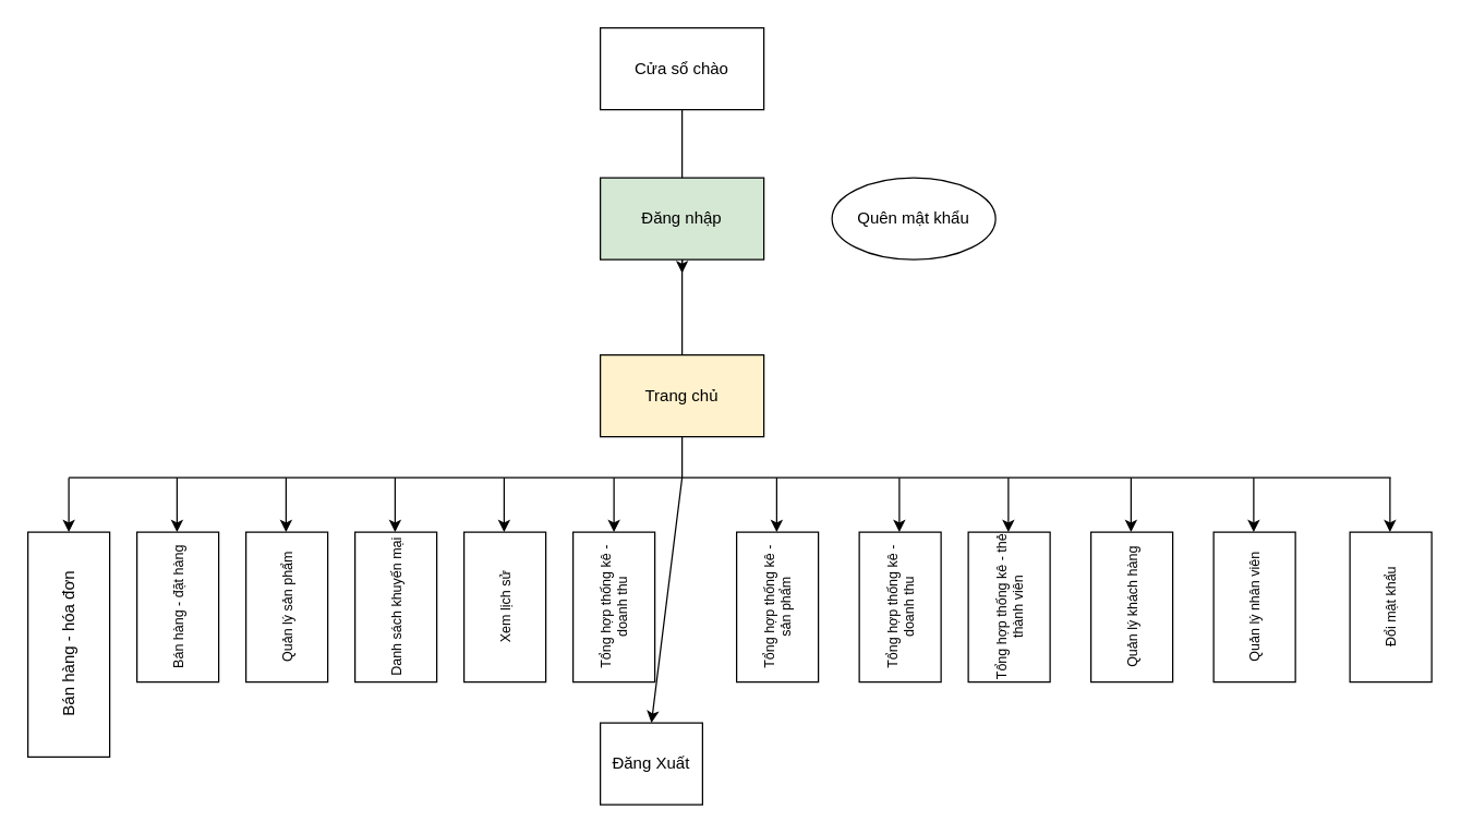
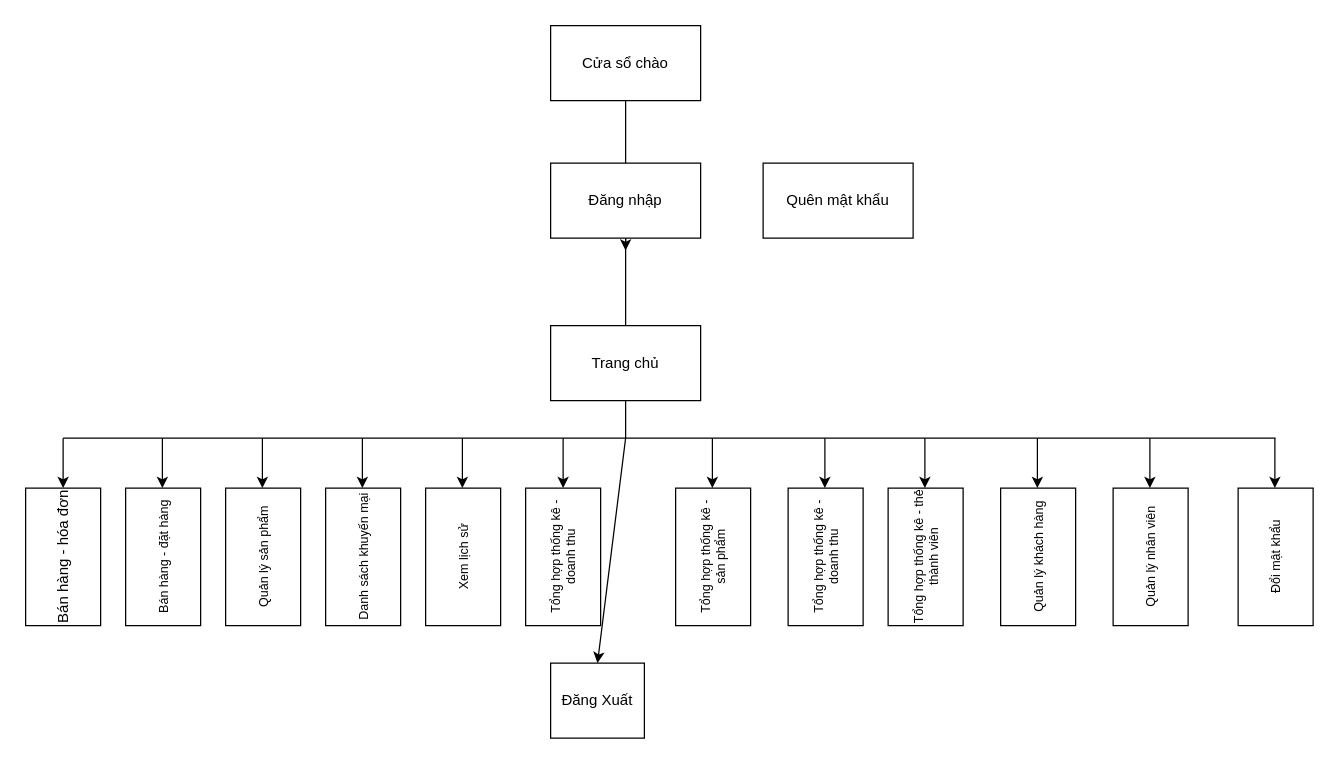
  <mxCell id="0" />
  <mxCell id="1" parent="0" />
  <mxCell id="2" value="Cửa sổ chào" style="rounded=0;whiteSpace=wrap;html=1;" vertex="1" parent="1"><mxGeometry x="440" y="20" width="120" height="60" as="geometry" /></mxCell>
  <mxCell id="3" value="" style="edgeStyle=orthogonalEdgeStyle;rounded=0;orthogonalLoop=1;jettySize=auto;html=1;fontSize=10;exitX=0.5;exitY=1;exitDx=0;exitDy=0;" edge="1" parent="1" source="17"><mxGeometry relative="1" as="geometry"><mxPoint x="500" y="300" as="targetPoint" /><mxPoint x="500" y="260" as="sourcePoint" /></mxGeometry></mxCell>
  <mxCell id="4" value="Quản lý sản phẩm" style="rounded=0;whiteSpace=wrap;html=1;shadow=0;glass=0;sketch=0;fontSize=10;fillColor=default;horizontal=0;" vertex="1" parent="1"><mxGeometry x="180" y="390" width="60" height="110" as="geometry" /></mxCell>
  <mxCell id="5" value="Bán hàng - đặt hàng&lt;br&gt;" style="rounded=0;whiteSpace=wrap;html=1;shadow=0;glass=0;sketch=0;fontSize=10;fillColor=default;horizontal=0;" vertex="1" parent="1"><mxGeometry x="100" y="390" width="60" height="110" as="geometry" /></mxCell>
- <mxCell id="6" value="&lt;span style=&quot;font-size: 12px;&quot;&gt;Bán hàng - hóa đơn&lt;/span&gt;" style="rounded=0;whiteSpace=wrap;html=1;shadow=0;glass=0;sketch=0;fontSize=10;fillColor=default;horizontal=0;" vertex="1" parent="1"><mxGeometry x="20" y="390" width="60" height="165" as="geometry" /></mxCell>
+ <mxCell id="6" value="&lt;span style=&quot;font-size: 12px;&quot;&gt;Bán hàng - hóa đơn&lt;/span&gt;" style="rounded=0;whiteSpace=wrap;html=1;shadow=0;glass=0;sketch=0;fontSize=10;fillColor=default;horizontal=0;" vertex="1" parent="1"><mxGeometry y="390" width="60" height="110" as="geometry" x="20" /></mxCell>
  <mxCell id="7" value="Danh sách khuyến mại" style="rounded=0;whiteSpace=wrap;html=1;shadow=0;glass=0;sketch=0;fontSize=10;fillColor=default;horizontal=0;" vertex="1" parent="1"><mxGeometry x="260" y="390" width="60" height="110" as="geometry" /></mxCell>
  <mxCell id="8" value="Xem lịch sử" style="rounded=0;whiteSpace=wrap;html=1;shadow=0;glass=0;sketch=0;fontSize=10;fillColor=default;horizontal=0;" vertex="1" parent="1"><mxGeometry x="340" y="390" width="60" height="110" as="geometry" /></mxCell>
  <mxCell id="9" value="Tổng hợp thống kê - doanh thu" style="rounded=0;whiteSpace=wrap;html=1;shadow=0;glass=0;sketch=0;fontSize=10;fillColor=default;horizontal=0;" vertex="1" parent="1"><mxGeometry x="420" y="390" width="60" height="110" as="geometry" /></mxCell>
  <mxCell id="10" value="Tổng hợp thống kê - sản phẩm" style="rounded=0;whiteSpace=wrap;html=1;shadow=0;glass=0;sketch=0;fontSize=10;fillColor=default;horizontal=0;" vertex="1" parent="1"><mxGeometry x="540" y="390" width="60" height="110" as="geometry" /></mxCell>
  <mxCell id="11" value="Tổng hợp thống kê - doanh thu" style="rounded=0;whiteSpace=wrap;html=1;shadow=0;glass=0;sketch=0;fontSize=10;fillColor=default;horizontal=0;" vertex="1" parent="1"><mxGeometry x="630" y="390" width="60" height="110" as="geometry" /></mxCell>
  <mxCell id="12" value="Tổng hợp thống kê - thẻ thành viên" style="rounded=0;whiteSpace=wrap;html=1;shadow=0;glass=0;sketch=0;fontSize=10;fillColor=default;horizontal=0;" vertex="1" parent="1"><mxGeometry x="710" y="390" width="60" height="110" as="geometry" /></mxCell>
  <mxCell id="13" value="Quản lý khách hàng" style="rounded=0;whiteSpace=wrap;html=1;shadow=0;glass=0;sketch=0;fontSize=10;fillColor=default;horizontal=0;" vertex="1" parent="1"><mxGeometry x="800" y="390" width="60" height="110" as="geometry" /></mxCell>
  <mxCell id="14" value="Quản lý nhân viên" style="rounded=0;whiteSpace=wrap;html=1;shadow=0;glass=0;sketch=0;fontSize=10;fillColor=default;horizontal=0;" vertex="1" parent="1"><mxGeometry x="890" y="390" width="60" height="110" as="geometry" /></mxCell>
  <mxCell id="15" value="Đăng Xuất" style="rounded=0;whiteSpace=wrap;html=1;" vertex="1" parent="1"><mxGeometry x="440" y="530" width="75" height="60" as="geometry" /></mxCell>
  <mxCell id="16" value="" style="endArrow=classic;html=1;rounded=0;fontSize=10;entryX=0.5;entryY=0;entryDx=0;entryDy=0;" edge="1" parent="1"><mxGeometry width="50" height="50" relative="1" as="geometry"><mxPoint x="500" y="80" as="sourcePoint" /><mxPoint x="500" y="200" as="targetPoint" /></mxGeometry></mxCell>
- <mxCell id="17" value="Đăng nhập" style="rounded=0;whiteSpace=wrap;html=1;fillColor=#d5e8d4;" vertex="1" parent="1"><mxGeometry x="440" y="130" width="120" height="60" as="geometry" /></mxCell>
- <mxCell id="18" value="Trang chủ" style="rounded=0;whiteSpace=wrap;html=1;fillColor=#fff2cc;" vertex="1" parent="1"><mxGeometry x="440" y="260" width="120" height="60" as="geometry" /></mxCell>
- <mxCell id="19" value="Quên mật khẩu" style="ellipse;whiteSpace=wrap;html=1;" vertex="1" parent="1"><mxGeometry x="610" y="130" width="120" height="60" as="geometry" /></mxCell>
+ <mxCell id="17" value="Đăng nhập" style="rounded=0;whiteSpace=wrap;html=1;" vertex="1" parent="1"><mxGeometry x="440" y="130" width="120" height="60" as="geometry" /></mxCell>
+ <mxCell id="18" value="Trang chủ" style="rounded=0;whiteSpace=wrap;html=1;" vertex="1" parent="1"><mxGeometry x="440" y="260" width="120" height="60" as="geometry" /></mxCell>
+ <mxCell id="19" value="Quên mật khẩu" style="rounded=0;whiteSpace=wrap;html=1;" vertex="1" parent="1"><mxGeometry x="610" y="130" width="120" height="60" as="geometry" /></mxCell>
  <mxCell id="20" value="Đổi mật khẩu" style="rounded=0;whiteSpace=wrap;html=1;shadow=0;glass=0;sketch=0;fontSize=10;fillColor=default;horizontal=0;" vertex="1" parent="1"><mxGeometry x="990" y="390" width="60" height="110" as="geometry" /></mxCell>
  <mxCell id="21" value="" style="endArrow=none;html=1;rounded=0;strokeWidth=1;startSize=0;sourcePerimeterSpacing=-9;jumpSize=12;entryX=0.5;entryY=1;entryDx=0;entryDy=0;" edge="1" parent="1" target="18"><mxGeometry width="50" height="50" relative="1" as="geometry"><mxPoint x="500" y="350" as="sourcePoint" /><mxPoint x="520" y="300" as="targetPoint" /></mxGeometry></mxCell>
  <mxCell id="22" value="" style="endArrow=none;html=1;rounded=0;strokeWidth=1;startSize=0;sourcePerimeterSpacing=-9;jumpSize=12;" edge="1" parent="1"><mxGeometry width="50" height="50" relative="1" as="geometry"><mxPoint x="50" y="350" as="sourcePoint" /><mxPoint x="1020" y="350" as="targetPoint" /></mxGeometry></mxCell>
  <mxCell id="23" value="" style="endArrow=classic;html=1;rounded=0;strokeWidth=1;startSize=0;sourcePerimeterSpacing=-9;jumpSize=12;entryX=0.5;entryY=0;entryDx=0;entryDy=0;" edge="1" parent="1" target="6"><mxGeometry width="50" height="50" relative="1" as="geometry"><mxPoint x="50" y="350" as="sourcePoint" /><mxPoint x="490" y="290" as="targetPoint" /></mxGeometry></mxCell>
  <mxCell id="24" value="" style="endArrow=classic;html=1;rounded=0;strokeWidth=1;startSize=0;sourcePerimeterSpacing=-9;jumpSize=12;entryX=0.5;entryY=0;entryDx=0;entryDy=0;" edge="1" parent="1"><mxGeometry width="50" height="50" relative="1" as="geometry"><mxPoint x="129.41" y="350" as="sourcePoint" /><mxPoint x="129.41" y="390" as="targetPoint" /></mxGeometry></mxCell>
  <mxCell id="25" value="" style="endArrow=classic;html=1;rounded=0;strokeWidth=1;startSize=0;sourcePerimeterSpacing=-9;jumpSize=12;entryX=0.5;entryY=0;entryDx=0;entryDy=0;" edge="1" parent="1"><mxGeometry width="50" height="50" relative="1" as="geometry"><mxPoint x="209.41" y="350" as="sourcePoint" /><mxPoint x="209.41" y="390" as="targetPoint" /></mxGeometry></mxCell>
  <mxCell id="26" value="" style="endArrow=classic;html=1;rounded=0;strokeWidth=1;startSize=0;sourcePerimeterSpacing=-9;jumpSize=12;entryX=0.5;entryY=0;entryDx=0;entryDy=0;" edge="1" parent="1"><mxGeometry width="50" height="50" relative="1" as="geometry"><mxPoint x="289.41" y="350" as="sourcePoint" /><mxPoint x="289.41" y="390" as="targetPoint" /></mxGeometry></mxCell>
  <mxCell id="27" value="" style="endArrow=classic;html=1;rounded=0;strokeWidth=1;startSize=0;sourcePerimeterSpacing=-9;jumpSize=12;entryX=0.5;entryY=0;entryDx=0;entryDy=0;" edge="1" parent="1"><mxGeometry width="50" height="50" relative="1" as="geometry"><mxPoint x="369.41" y="350" as="sourcePoint" /><mxPoint x="369.41" y="390" as="targetPoint" /></mxGeometry></mxCell>
  <mxCell id="28" value="" style="endArrow=classic;html=1;rounded=0;strokeWidth=1;startSize=0;sourcePerimeterSpacing=-9;jumpSize=12;entryX=0.5;entryY=0;entryDx=0;entryDy=0;" edge="1" parent="1"><mxGeometry width="50" height="50" relative="1" as="geometry"><mxPoint x="450" y="350" as="sourcePoint" /><mxPoint x="450" y="390" as="targetPoint" /></mxGeometry></mxCell>
  <mxCell id="29" value="" style="endArrow=classic;html=1;rounded=0;strokeWidth=1;startSize=0;sourcePerimeterSpacing=-9;jumpSize=12;entryX=0.5;entryY=0;entryDx=0;entryDy=0;" edge="1" parent="1"><mxGeometry width="50" height="50" relative="1" as="geometry"><mxPoint x="569.41" y="350" as="sourcePoint" /><mxPoint x="569.41" y="390" as="targetPoint" /></mxGeometry></mxCell>
  <mxCell id="30" value="" style="endArrow=classic;html=1;rounded=0;strokeWidth=1;startSize=0;sourcePerimeterSpacing=-9;jumpSize=12;entryX=0.5;entryY=0;entryDx=0;entryDy=0;" edge="1" parent="1"><mxGeometry width="50" height="50" relative="1" as="geometry"><mxPoint x="659.41" y="350" as="sourcePoint" /><mxPoint x="659.41" y="390" as="targetPoint" /></mxGeometry></mxCell>
  <mxCell id="31" value="" style="endArrow=classic;html=1;rounded=0;strokeWidth=1;startSize=0;sourcePerimeterSpacing=-9;jumpSize=12;entryX=0.5;entryY=0;entryDx=0;entryDy=0;" edge="1" parent="1"><mxGeometry width="50" height="50" relative="1" as="geometry"><mxPoint x="739.41" y="350" as="sourcePoint" /><mxPoint x="739.41" y="390" as="targetPoint" /></mxGeometry></mxCell>
  <mxCell id="32" value="" style="endArrow=classic;html=1;rounded=0;strokeWidth=1;startSize=0;sourcePerimeterSpacing=-9;jumpSize=12;entryX=0.5;entryY=0;entryDx=0;entryDy=0;" edge="1" parent="1"><mxGeometry width="50" height="50" relative="1" as="geometry"><mxPoint x="829.41" y="350" as="sourcePoint" /><mxPoint x="829.41" y="390" as="targetPoint" /></mxGeometry></mxCell>
  <mxCell id="33" value="" style="endArrow=classic;html=1;rounded=0;strokeWidth=1;startSize=0;sourcePerimeterSpacing=-9;jumpSize=12;entryX=0.5;entryY=0;entryDx=0;entryDy=0;" edge="1" parent="1"><mxGeometry width="50" height="50" relative="1" as="geometry"><mxPoint x="919.41" y="350" as="sourcePoint" /><mxPoint x="919.41" y="390" as="targetPoint" /></mxGeometry></mxCell>
  <mxCell id="34" value="" style="endArrow=classic;html=1;rounded=0;strokeWidth=1;startSize=0;sourcePerimeterSpacing=-9;jumpSize=12;entryX=0.5;entryY=0;entryDx=0;entryDy=0;" edge="1" parent="1"><mxGeometry width="50" height="50" relative="1" as="geometry"><mxPoint x="1019.41" y="350" as="sourcePoint" /><mxPoint x="1019.41" y="390" as="targetPoint" /></mxGeometry></mxCell>
  <mxCell id="35" value="" style="endArrow=classic;html=1;rounded=0;strokeWidth=1;startSize=0;sourcePerimeterSpacing=-9;jumpSize=12;entryX=0.5;entryY=0;entryDx=0;entryDy=0;" edge="1" parent="1" target="15"><mxGeometry width="50" height="50" relative="1" as="geometry"><mxPoint x="500" y="350" as="sourcePoint" /><mxPoint x="560" y="290" as="targetPoint" /></mxGeometry></mxCell>
